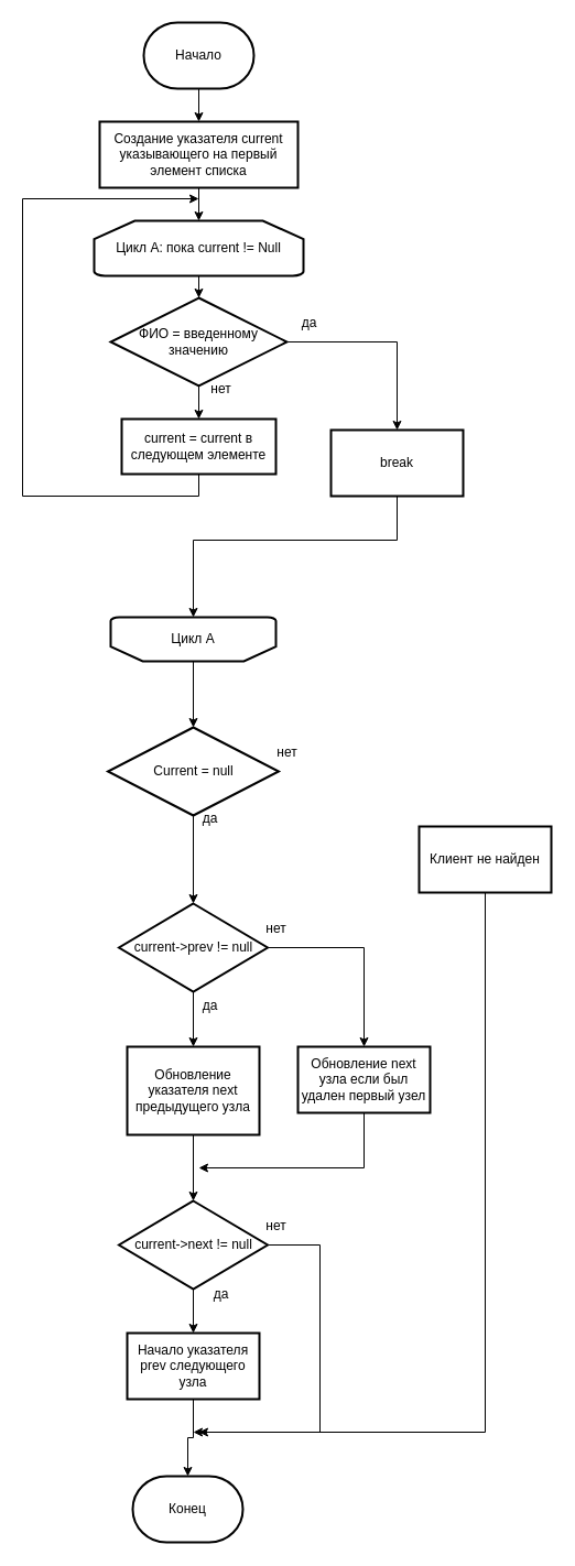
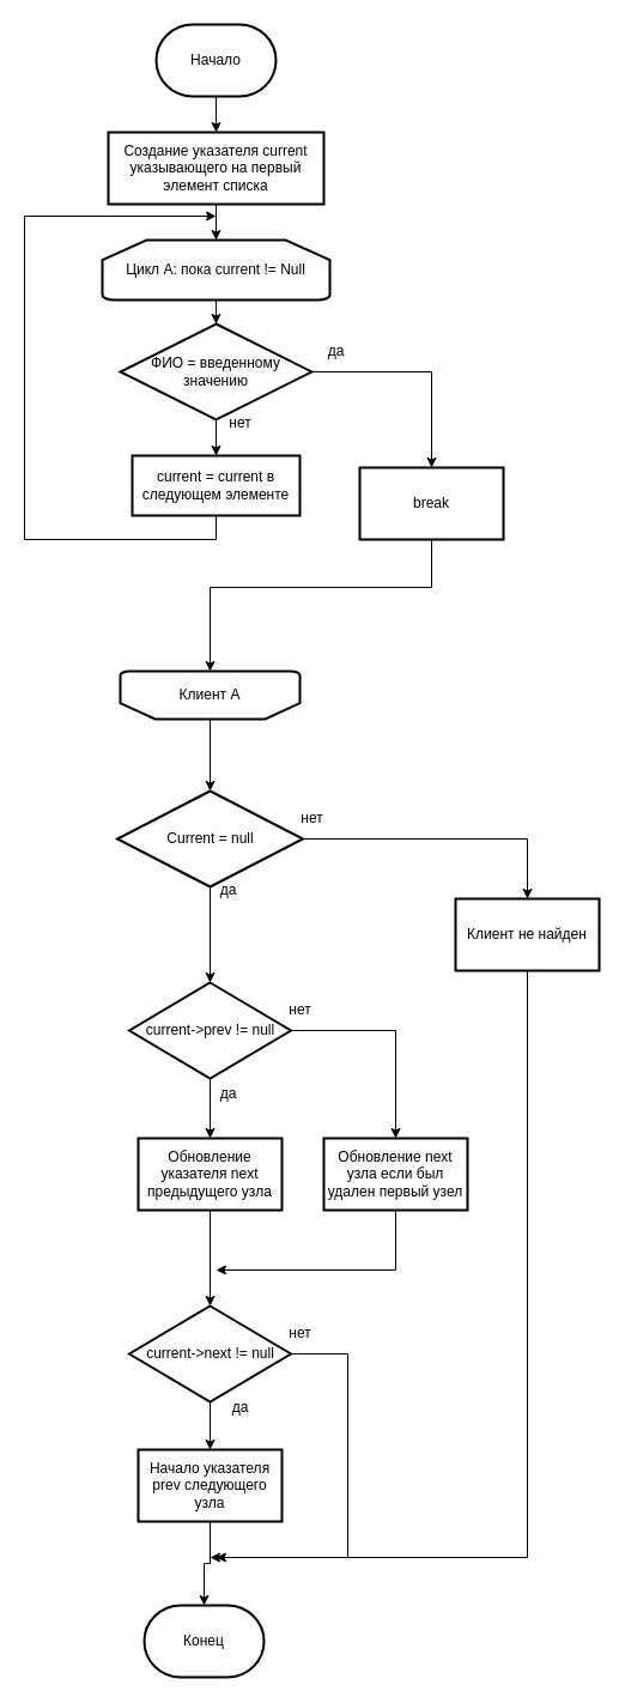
  <mxCell id="0" />
  <mxCell id="1" parent="0" />
  <mxCell id="2" value="" style="edgeStyle=orthogonalEdgeStyle;rounded=0;orthogonalLoop=1;jettySize=auto;html=1;" edge="1" parent="1" source="3" target="8"><mxGeometry relative="1" as="geometry" /></mxCell>
  <mxCell id="3" value="Начало" style="strokeWidth=2;html=1;shape=mxgraph.flowchart.terminator;whiteSpace=wrap;" vertex="1" parent="1"><mxGeometry x="130" y="20" width="100" height="60" as="geometry" /></mxCell>
  <mxCell id="4" value="Конец" style="strokeWidth=2;html=1;shape=mxgraph.flowchart.terminator;whiteSpace=wrap;" vertex="1" parent="1"><mxGeometry x="120" y="1340" width="100" height="60" as="geometry" /></mxCell>
  <mxCell id="5" value="" style="edgeStyle=orthogonalEdgeStyle;rounded=0;orthogonalLoop=1;jettySize=auto;html=1;" edge="1" parent="1" source="6" target="11"><mxGeometry relative="1" as="geometry" /></mxCell>
  <mxCell id="6" value="Цикл А: пока current != Null" style="strokeWidth=2;html=1;shape=mxgraph.flowchart.loop_limit;whiteSpace=wrap;" vertex="1" parent="1"><mxGeometry x="85" y="200" width="190" height="50" as="geometry" /></mxCell>
  <mxCell id="7" value="" style="edgeStyle=orthogonalEdgeStyle;rounded=0;orthogonalLoop=1;jettySize=auto;html=1;" edge="1" parent="1" source="8" target="6"><mxGeometry relative="1" as="geometry" /></mxCell>
  <mxCell id="8" value="Создание указателя current указывающего на первый элемент списка" style="whiteSpace=wrap;html=1;strokeWidth=2;" vertex="1" parent="1"><mxGeometry x="90" y="110" width="180" height="60" as="geometry" /></mxCell>
  <mxCell id="9" value="" style="edgeStyle=orthogonalEdgeStyle;rounded=0;orthogonalLoop=1;jettySize=auto;html=1;" edge="1" parent="1" source="11" target="13"><mxGeometry relative="1" as="geometry" /></mxCell>
  <mxCell id="10" value="" style="edgeStyle=orthogonalEdgeStyle;rounded=0;orthogonalLoop=1;jettySize=auto;html=1;" edge="1" parent="1" source="11" target="14"><mxGeometry relative="1" as="geometry" /></mxCell>
  <mxCell id="11" value="ФИО = введенному значению" style="rhombus;whiteSpace=wrap;html=1;strokeWidth=2;" vertex="1" parent="1"><mxGeometry x="100" y="270" width="160" height="80" as="geometry" /></mxCell>
  <mxCell id="12" style="edgeStyle=orthogonalEdgeStyle;rounded=0;orthogonalLoop=1;jettySize=auto;html=1;exitX=0.5;exitY=1;exitDx=0;exitDy=0;" edge="1" parent="1" source="13"><mxGeometry relative="1" as="geometry"><mxPoint x="180" y="180" as="targetPoint" /><Array as="points"><mxPoint x="180" y="450" /><mxPoint x="20" y="450" /><mxPoint x="20" y="180" /></Array></mxGeometry></mxCell>
  <mxCell id="13" value="current = current в следующем элементе" style="whiteSpace=wrap;html=1;strokeWidth=2;" vertex="1" parent="1"><mxGeometry x="110" y="380" width="140" height="50" as="geometry" /></mxCell>
  <mxCell id="14" value="break" style="whiteSpace=wrap;html=1;strokeWidth=2;" vertex="1" parent="1"><mxGeometry x="300" y="390" width="120" height="60" as="geometry" /></mxCell>
  <mxCell id="15" value="" style="edgeStyle=orthogonalEdgeStyle;rounded=0;orthogonalLoop=1;jettySize=auto;html=1;" edge="1" parent="1" source="16" target="20"><mxGeometry relative="1" as="geometry" /></mxCell>
- <mxCell id="16" value="Цикл А" style="strokeWidth=2;html=1;shape=mxgraph.flowchart.loop_limit;whiteSpace=wrap;direction=west;" vertex="1" parent="1"><mxGeometry x="100" y="560" width="150" height="40" as="geometry" /></mxCell>
+ <mxCell id="16" value="Клиент А" style="strokeWidth=2;html=1;shape=mxgraph.flowchart.loop_limit;whiteSpace=wrap;direction=west;" vertex="1" parent="1"><mxGeometry x="100" y="560" width="150" height="40" as="geometry" /></mxCell>
  <mxCell id="17" style="edgeStyle=orthogonalEdgeStyle;rounded=0;orthogonalLoop=1;jettySize=auto;html=1;entryX=0.5;entryY=1;entryDx=0;entryDy=0;entryPerimeter=0;" edge="1" parent="1" source="14" target="16"><mxGeometry relative="1" as="geometry"><Array as="points"><mxPoint x="360" y="490" /><mxPoint x="175" y="490" /></Array></mxGeometry></mxCell>
+ <mxCell id="18" style="edgeStyle=orthogonalEdgeStyle;rounded=0;orthogonalLoop=1;jettySize=auto;html=1;exitX=1;exitY=0.5;exitDx=0;exitDy=0;entryX=0.5;entryY=0;entryDx=0;entryDy=0;" edge="1" parent="1" source="20" target="24"><mxGeometry relative="1" as="geometry" /></mxCell>
  <mxCell id="19" value="" style="edgeStyle=orthogonalEdgeStyle;rounded=0;orthogonalLoop=1;jettySize=auto;html=1;" edge="1" parent="1" source="20" target="28"><mxGeometry relative="1" as="geometry" /></mxCell>
  <mxCell id="20" value="Current = null" style="rhombus;whiteSpace=wrap;html=1;strokeWidth=2;" vertex="1" parent="1"><mxGeometry x="97.5" y="660" width="155" height="80" as="geometry" /></mxCell>
  <mxCell id="21" value="да" style="text;html=1;align=center;verticalAlign=middle;resizable=0;points=[];autosize=1;strokeColor=none;fillColor=none;" vertex="1" parent="1"><mxGeometry x="260" y="278" width="40" height="30" as="geometry" /></mxCell>
  <mxCell id="22" value="нет" style="text;html=1;align=center;verticalAlign=middle;resizable=0;points=[];autosize=1;strokeColor=none;fillColor=none;" vertex="1" parent="1"><mxGeometry x="180" y="338" width="40" height="30" as="geometry" /></mxCell>
  <mxCell id="23" style="edgeStyle=orthogonalEdgeStyle;rounded=0;orthogonalLoop=1;jettySize=auto;html=1;exitX=0.5;exitY=1;exitDx=0;exitDy=0;" edge="1" parent="1" source="24"><mxGeometry relative="1" as="geometry"><mxPoint x="180" y="1300" as="targetPoint" /><Array as="points"><mxPoint x="440" y="1300" /></Array></mxGeometry></mxCell>
  <mxCell id="24" value="Клиент не найден" style="whiteSpace=wrap;html=1;strokeWidth=2;" vertex="1" parent="1"><mxGeometry x="380" y="750" width="120" height="60" as="geometry" /></mxCell>
  <mxCell id="25" value="нет" style="text;html=1;align=center;verticalAlign=middle;resizable=0;points=[];autosize=1;strokeColor=none;fillColor=none;" vertex="1" parent="1"><mxGeometry x="240" y="668" width="40" height="30" as="geometry" /></mxCell>
  <mxCell id="26" value="" style="edgeStyle=orthogonalEdgeStyle;rounded=0;orthogonalLoop=1;jettySize=auto;html=1;" edge="1" parent="1" source="28" target="30"><mxGeometry relative="1" as="geometry" /></mxCell>
  <mxCell id="27" value="" style="edgeStyle=orthogonalEdgeStyle;rounded=0;orthogonalLoop=1;jettySize=auto;html=1;" edge="1" parent="1" source="28" target="32"><mxGeometry relative="1" as="geometry" /></mxCell>
  <mxCell id="28" value="current-&amp;gt;prev != null" style="rhombus;whiteSpace=wrap;html=1;strokeWidth=2;" vertex="1" parent="1"><mxGeometry x="107.5" y="820" width="135" height="80" as="geometry" /></mxCell>
  <mxCell id="29" value="" style="edgeStyle=orthogonalEdgeStyle;rounded=0;orthogonalLoop=1;jettySize=auto;html=1;" edge="1" parent="1" source="30" target="38"><mxGeometry relative="1" as="geometry" /></mxCell>
- <mxCell id="30" value="Обновление указателя next предыдущего узла" style="whiteSpace=wrap;html=1;strokeWidth=2;" vertex="1" parent="1"><mxGeometry x="115" y="950" width="120" height="80" as="geometry" /></mxCell>
+ <mxCell id="30" value="Обновление указателя next предыдущего узла" style="whiteSpace=wrap;html=1;strokeWidth=2;" vertex="1" parent="1"><mxGeometry x="115" y="950" width="120" height="60" as="geometry" /></mxCell>
  <mxCell id="31" style="edgeStyle=orthogonalEdgeStyle;rounded=0;orthogonalLoop=1;jettySize=auto;html=1;" edge="1" parent="1" source="32"><mxGeometry relative="1" as="geometry"><mxPoint x="180" y="1060" as="targetPoint" /><Array as="points"><mxPoint x="330" y="1060" /></Array></mxGeometry></mxCell>
  <mxCell id="32" value="Обновление next узла если был удален первый узел" style="whiteSpace=wrap;html=1;strokeWidth=2;" vertex="1" parent="1"><mxGeometry x="270" y="950" width="120" height="60" as="geometry" /></mxCell>
  <mxCell id="33" value="да" style="text;html=1;align=center;verticalAlign=middle;resizable=0;points=[];autosize=1;strokeColor=none;fillColor=none;" vertex="1" parent="1"><mxGeometry x="170" y="728" width="40" height="30" as="geometry" /></mxCell>
  <mxCell id="34" value="да" style="text;html=1;align=center;verticalAlign=middle;resizable=0;points=[];autosize=1;strokeColor=none;fillColor=none;" vertex="1" parent="1"><mxGeometry x="170" y="898" width="40" height="30" as="geometry" /></mxCell>
  <mxCell id="35" value="нет" style="text;html=1;align=center;verticalAlign=middle;resizable=0;points=[];autosize=1;strokeColor=none;fillColor=none;" vertex="1" parent="1"><mxGeometry x="230" y="828" width="40" height="30" as="geometry" /></mxCell>
  <mxCell id="36" value="" style="edgeStyle=orthogonalEdgeStyle;rounded=0;orthogonalLoop=1;jettySize=auto;html=1;" edge="1" parent="1" source="38" target="40"><mxGeometry relative="1" as="geometry" /></mxCell>
  <mxCell id="37" style="edgeStyle=orthogonalEdgeStyle;rounded=0;orthogonalLoop=1;jettySize=auto;html=1;" edge="1" parent="1" source="38"><mxGeometry relative="1" as="geometry"><mxPoint x="175" y="1300" as="targetPoint" /><Array as="points"><mxPoint x="290" y="1130" /><mxPoint x="290" y="1300" /><mxPoint x="180" y="1300" /></Array></mxGeometry></mxCell>
  <mxCell id="38" value="current-&amp;gt;next != null" style="rhombus;whiteSpace=wrap;html=1;strokeWidth=2;" vertex="1" parent="1"><mxGeometry x="107.5" y="1090" width="135" height="80" as="geometry" /></mxCell>
  <mxCell id="39" value="" style="edgeStyle=orthogonalEdgeStyle;rounded=0;orthogonalLoop=1;jettySize=auto;html=1;" edge="1" parent="1" source="40" target="4"><mxGeometry relative="1" as="geometry" /></mxCell>
  <mxCell id="40" value="Начало указателя prev следующего узла" style="whiteSpace=wrap;html=1;strokeWidth=2;" vertex="1" parent="1"><mxGeometry x="115" y="1210" width="120" height="60" as="geometry" /></mxCell>
  <mxCell id="41" value="да" style="text;html=1;align=center;verticalAlign=middle;resizable=0;points=[];autosize=1;strokeColor=none;fillColor=none;" vertex="1" parent="1"><mxGeometry x="180" y="1160" width="40" height="30" as="geometry" /></mxCell>
  <mxCell id="42" value="нет" style="text;html=1;align=center;verticalAlign=middle;resizable=0;points=[];autosize=1;strokeColor=none;fillColor=none;" vertex="1" parent="1"><mxGeometry x="230" y="1098" width="40" height="30" as="geometry" /></mxCell>
